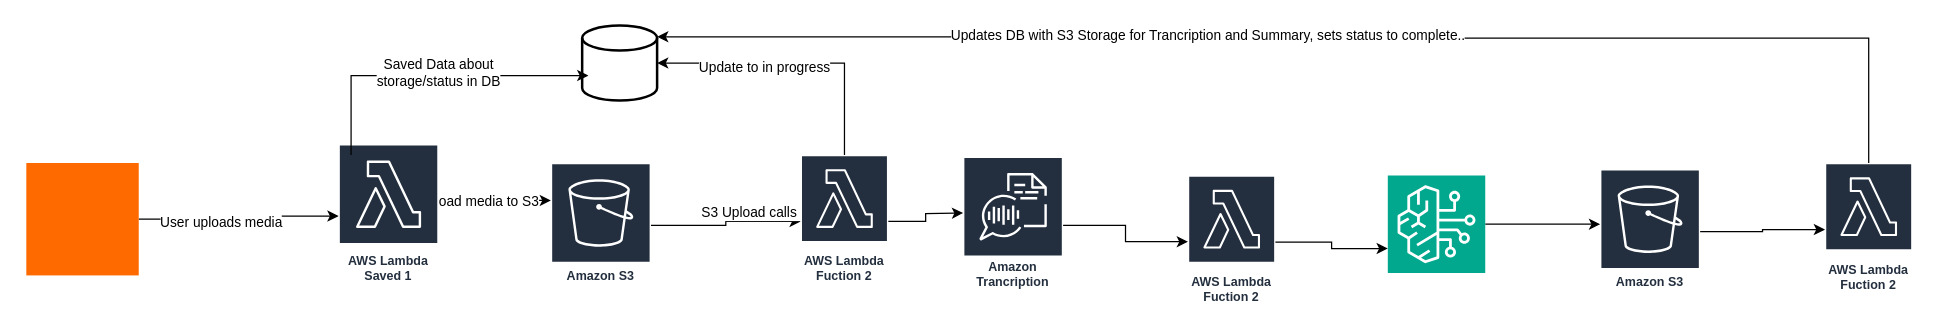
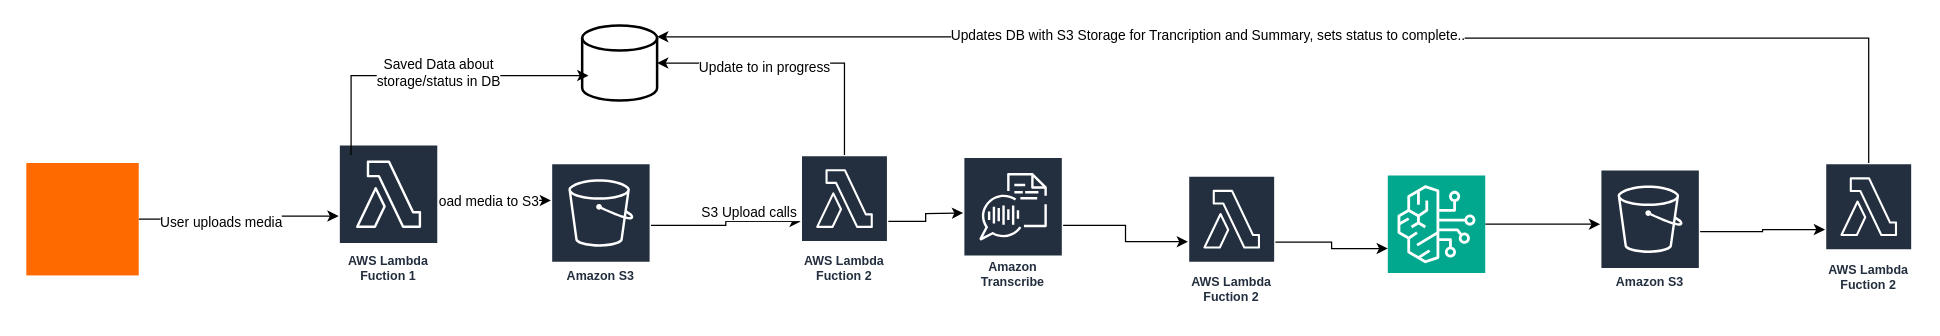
  <mxCell id="0" />
  <mxCell id="1" parent="0" />
  <mxCell id="2" style="edgeStyle=orthogonalEdgeStyle;rounded=0;orthogonalLoop=1;jettySize=auto;html=1;" edge="1" parent="1" source="3" target="19"><mxGeometry relative="1" as="geometry"><Array as="points"><mxPoint x="900" y="180" /><mxPoint x="900" y="193" /></Array></mxGeometry></mxCell>
- <mxCell id="3" value="Amazon Trancription" style="sketch=0;outlineConnect=0;fontColor=#232F3E;gradientColor=none;strokeColor=#ffffff;fillColor=#232F3E;dashed=0;verticalLabelPosition=middle;verticalAlign=bottom;align=center;html=1;whiteSpace=wrap;fontSize=10;fontStyle=1;spacing=3;shape=mxgraph.aws4.productIcon;prIcon=mxgraph.aws4.transcribe;" vertex="1" parent="1"><mxGeometry x="770" y="125" width="80" height="110" as="geometry" /></mxCell>
+ <mxCell id="3" value="Amazon Transcribe" style="sketch=0;outlineConnect=0;fontColor=#232F3E;gradientColor=none;strokeColor=#ffffff;fillColor=#232F3E;dashed=0;verticalLabelPosition=middle;verticalAlign=bottom;align=center;html=1;whiteSpace=wrap;fontSize=10;fontStyle=1;spacing=3;shape=mxgraph.aws4.productIcon;prIcon=mxgraph.aws4.transcribe;" vertex="1" parent="1"><mxGeometry x="770" y="125" width="80" height="110" as="geometry" /></mxCell>
  <mxCell id="4" style="edgeStyle=orthogonalEdgeStyle;rounded=0;orthogonalLoop=1;jettySize=auto;html=1;" edge="1" parent="1" source="6" target="8"><mxGeometry relative="1" as="geometry"><Array as="points"><mxPoint x="430" y="160" /><mxPoint x="430" y="160" /></Array></mxGeometry></mxCell>
  <mxCell id="5" value="Upload media to S3" style="edgeLabel;html=1;align=center;verticalAlign=middle;resizable=0;points=[];" vertex="1" connectable="0" parent="4"><mxGeometry x="0.171" y="3" relative="1" as="geometry"><mxPoint x="-22" y="3" as="offset" /></mxGeometry></mxCell>
- <mxCell id="6" value="AWS Lambda Saved 1" style="sketch=0;outlineConnect=0;fontColor=#232F3E;gradientColor=none;strokeColor=#ffffff;fillColor=#232F3E;dashed=0;verticalLabelPosition=middle;verticalAlign=bottom;align=center;html=1;whiteSpace=wrap;fontSize=10;fontStyle=1;spacing=3;shape=mxgraph.aws4.productIcon;prIcon=mxgraph.aws4.lambda;" vertex="1" parent="1"><mxGeometry x="270" y="115" width="80" height="115" as="geometry" /></mxCell>
+ <mxCell id="6" value="AWS Lambda Fuction 1" style="sketch=0;outlineConnect=0;fontColor=#232F3E;gradientColor=none;strokeColor=#ffffff;fillColor=#232F3E;dashed=0;verticalLabelPosition=middle;verticalAlign=bottom;align=center;html=1;whiteSpace=wrap;fontSize=10;fontStyle=1;spacing=3;shape=mxgraph.aws4.productIcon;prIcon=mxgraph.aws4.lambda;" vertex="1" parent="1"><mxGeometry x="270" y="115" width="80" height="115" as="geometry" /></mxCell>
  <mxCell id="7" value="S3 Upload calls Lambda" style="edgeStyle=orthogonalEdgeStyle;rounded=0;orthogonalLoop=1;jettySize=auto;html=1;" edge="1" parent="1" source="8" target="18"><mxGeometry x="0.676" y="7" relative="1" as="geometry"><mxPoint as="offset" /></mxGeometry></mxCell>
  <mxCell id="8" value="Amazon S3" style="sketch=0;outlineConnect=0;fontColor=#232F3E;gradientColor=none;strokeColor=#ffffff;fillColor=#232F3E;dashed=0;verticalLabelPosition=middle;verticalAlign=bottom;align=center;html=1;whiteSpace=wrap;fontSize=10;fontStyle=1;spacing=3;shape=mxgraph.aws4.productIcon;prIcon=mxgraph.aws4.s3;" vertex="1" parent="1"><mxGeometry x="440" y="130" width="80" height="100" as="geometry" /></mxCell>
  <mxCell id="9" style="edgeStyle=orthogonalEdgeStyle;rounded=0;orthogonalLoop=1;jettySize=auto;html=1;" edge="1" parent="1" source="10"><mxGeometry relative="1" as="geometry"><mxPoint x="1280" y="179" as="targetPoint" /></mxGeometry></mxCell>
  <mxCell id="10" value="" style="sketch=0;points=[[0,0,0],[0.25,0,0],[0.5,0,0],[0.75,0,0],[1,0,0],[0,1,0],[0.25,1,0],[0.5,1,0],[0.75,1,0],[1,1,0],[0,0.25,0],[0,0.5,0],[0,0.75,0],[1,0.25,0],[1,0.5,0],[1,0.75,0]];outlineConnect=0;fontColor=#232F3E;fillColor=#01A88D;strokeColor=#ffffff;dashed=0;verticalLabelPosition=bottom;verticalAlign=top;align=center;html=1;fontSize=12;fontStyle=0;aspect=fixed;shape=mxgraph.aws4.resourceIcon;resIcon=mxgraph.aws4.bedrock;" vertex="1" parent="1"><mxGeometry x="1110" y="140" width="78" height="78" as="geometry" /></mxCell>
  <mxCell id="11" value="" style="strokeWidth=2;html=1;shape=mxgraph.flowchart.database;whiteSpace=wrap;" vertex="1" parent="1"><mxGeometry x="465" y="20" width="60" height="60" as="geometry" /></mxCell>
  <mxCell id="12" style="edgeStyle=orthogonalEdgeStyle;rounded=0;orthogonalLoop=1;jettySize=auto;html=1;" edge="1" parent="1" source="14" target="6"><mxGeometry relative="1" as="geometry" /></mxCell>
  <mxCell id="13" value="User uploads media" style="edgeLabel;html=1;align=center;verticalAlign=middle;resizable=0;points=[];" vertex="1" connectable="0" parent="12"><mxGeometry x="-0.2" y="-2" relative="1" as="geometry"><mxPoint as="offset" /></mxGeometry></mxCell>
  <mxCell id="14" value="" style="points=[];aspect=fixed;html=1;align=center;shadow=0;dashed=0;fillColor=#FF6A00;strokeColor=none;shape=mxgraph.alibaba_cloud.user;" vertex="1" parent="1"><mxGeometry x="20" y="130" width="90" height="90" as="geometry" /></mxCell>
  <mxCell id="15" style="edgeStyle=orthogonalEdgeStyle;rounded=0;orthogonalLoop=1;jettySize=auto;html=1;entryX=0.083;entryY=0.667;entryDx=0;entryDy=0;entryPerimeter=0;" edge="1" parent="1" target="11"><mxGeometry relative="1" as="geometry"><mxPoint x="279.999" y="123.5" as="sourcePoint" /><mxPoint x="445" y="56" as="targetPoint" /><Array as="points"><mxPoint x="280" y="60" /></Array></mxGeometry></mxCell>
  <mxCell id="16" value="Saved Data about&lt;div&gt;storage/status in DB&lt;/div&gt;" style="edgeLabel;html=1;align=center;verticalAlign=middle;resizable=0;points=[];" vertex="1" connectable="0" parent="15"><mxGeometry x="-0.202" y="3" relative="1" as="geometry"><mxPoint x="32" as="offset" /></mxGeometry></mxCell>
  <mxCell id="17" style="edgeStyle=orthogonalEdgeStyle;rounded=0;orthogonalLoop=1;jettySize=auto;html=1;" edge="1" parent="1" source="18"><mxGeometry relative="1" as="geometry"><mxPoint x="770" y="170" as="targetPoint" /></mxGeometry></mxCell>
  <mxCell id="18" value="AWS Lambda Fuction 2" style="sketch=0;outlineConnect=0;fontColor=#232F3E;gradientColor=none;strokeColor=#ffffff;fillColor=#232F3E;dashed=0;verticalLabelPosition=middle;verticalAlign=bottom;align=center;html=1;whiteSpace=wrap;fontSize=10;fontStyle=1;spacing=3;shape=mxgraph.aws4.productIcon;prIcon=mxgraph.aws4.lambda;" vertex="1" parent="1"><mxGeometry x="640" y="123.5" width="70" height="106.5" as="geometry" /></mxCell>
  <mxCell id="19" value="AWS Lambda Fuction 2" style="sketch=0;outlineConnect=0;fontColor=#232F3E;gradientColor=none;strokeColor=#ffffff;fillColor=#232F3E;dashed=0;verticalLabelPosition=middle;verticalAlign=bottom;align=center;html=1;whiteSpace=wrap;fontSize=10;fontStyle=1;spacing=3;shape=mxgraph.aws4.productIcon;prIcon=mxgraph.aws4.lambda;" vertex="1" parent="1"><mxGeometry x="950" y="140" width="70" height="106.5" as="geometry" /></mxCell>
  <mxCell id="20" style="edgeStyle=orthogonalEdgeStyle;rounded=0;orthogonalLoop=1;jettySize=auto;html=1;entryX=1;entryY=0.5;entryDx=0;entryDy=0;entryPerimeter=0;startArrow=none;startFill=0;" edge="1" parent="1" source="18" target="11"><mxGeometry relative="1" as="geometry"><Array as="points"><mxPoint x="675" y="50" /></Array></mxGeometry></mxCell>
  <mxCell id="21" value="Update to in progress" style="edgeLabel;html=1;align=center;verticalAlign=middle;resizable=0;points=[];" vertex="1" connectable="0" parent="20"><mxGeometry x="0.239" y="3" relative="1" as="geometry"><mxPoint as="offset" /></mxGeometry></mxCell>
  <mxCell id="22" style="edgeStyle=orthogonalEdgeStyle;rounded=0;orthogonalLoop=1;jettySize=auto;html=1;entryX=0;entryY=0.75;entryDx=0;entryDy=0;entryPerimeter=0;" edge="1" parent="1" source="19" target="10"><mxGeometry relative="1" as="geometry" /></mxCell>
  <mxCell id="23" style="edgeStyle=orthogonalEdgeStyle;rounded=0;orthogonalLoop=1;jettySize=auto;html=1;" edge="1" parent="1" source="24" target="25"><mxGeometry relative="1" as="geometry" /></mxCell>
  <mxCell id="24" value="Amazon S3" style="sketch=0;outlineConnect=0;fontColor=#232F3E;gradientColor=none;strokeColor=#ffffff;fillColor=#232F3E;dashed=0;verticalLabelPosition=middle;verticalAlign=bottom;align=center;html=1;whiteSpace=wrap;fontSize=10;fontStyle=1;spacing=3;shape=mxgraph.aws4.productIcon;prIcon=mxgraph.aws4.s3;" vertex="1" parent="1"><mxGeometry x="1280" y="135" width="80" height="100" as="geometry" /></mxCell>
  <mxCell id="25" value="AWS Lambda Fuction 2" style="sketch=0;outlineConnect=0;fontColor=#232F3E;gradientColor=none;strokeColor=#ffffff;fillColor=#232F3E;dashed=0;verticalLabelPosition=middle;verticalAlign=bottom;align=center;html=1;whiteSpace=wrap;fontSize=10;fontStyle=1;spacing=3;shape=mxgraph.aws4.productIcon;prIcon=mxgraph.aws4.lambda;" vertex="1" parent="1"><mxGeometry x="1460" y="130" width="70" height="106.5" as="geometry" /></mxCell>
  <mxCell id="26" style="edgeStyle=orthogonalEdgeStyle;rounded=0;orthogonalLoop=1;jettySize=auto;html=1;entryX=1;entryY=0.15;entryDx=0;entryDy=0;entryPerimeter=0;" edge="1" parent="1" source="25" target="11"><mxGeometry relative="1" as="geometry"><Array as="points"><mxPoint x="1495" y="30" /><mxPoint x="993" y="30" /></Array></mxGeometry></mxCell>
  <mxCell id="27" value="Updates DB with S3 Storage for Trancription and Summary, sets status to complete.." style="edgeLabel;html=1;align=center;verticalAlign=middle;resizable=0;points=[];" vertex="1" connectable="0" parent="26"><mxGeometry x="0.179" y="-2" relative="1" as="geometry"><mxPoint as="offset" /></mxGeometry></mxCell>
